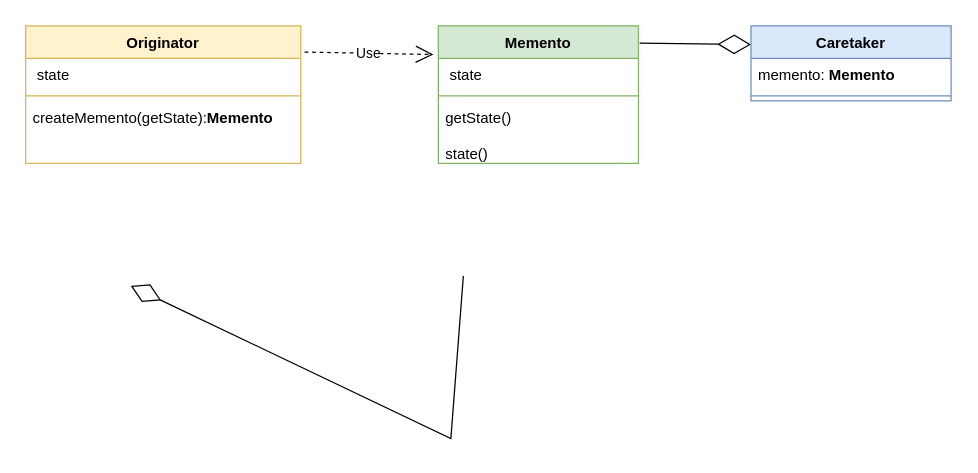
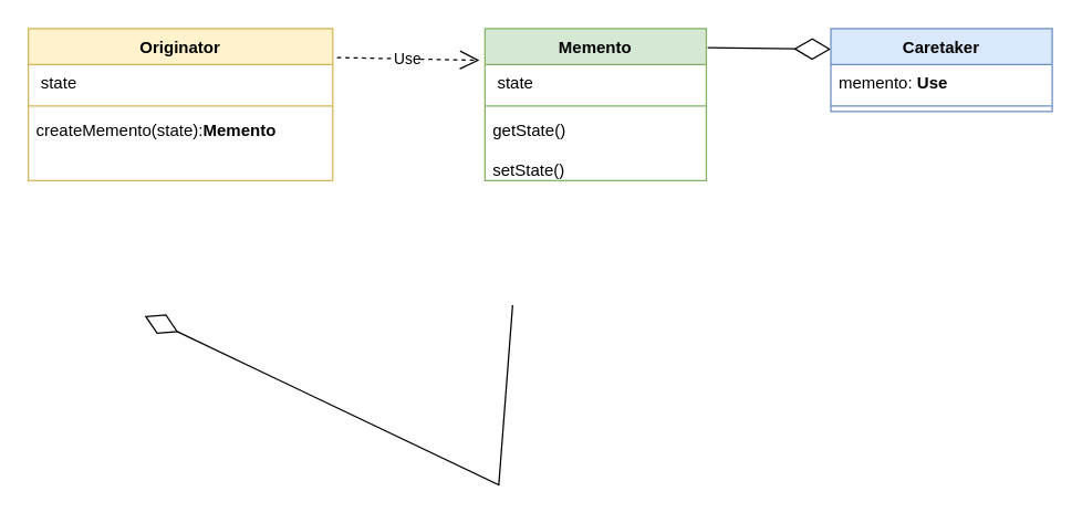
  <mxCell id="0" />
  <mxCell id="1" parent="0" />
  <mxCell id="2" value="" style="endArrow=diamondThin;endFill=0;endSize=24;html=1;rounded=0;entryX=0;entryY=0.25;entryDx=0;entryDy=0;exitX=1.006;exitY=0.127;exitDx=0;exitDy=0;exitPerimeter=0;" parent="1" source="4" edge="1"><mxGeometry width="160" relative="1" as="geometry"><mxPoint x="480" y="380" as="sourcePoint" /><mxPoint x="600" y="35" as="targetPoint" /></mxGeometry></mxCell>
  <mxCell id="3" value="" style="endArrow=diamondThin;endFill=0;endSize=24;html=1;rounded=0;entryX=0.463;entryY=0.923;entryDx=0;entryDy=0;entryPerimeter=0;exitX=0.575;exitY=1.154;exitDx=0;exitDy=0;exitPerimeter=0;" parent="1" edge="1"><mxGeometry width="160" relative="1" as="geometry"><mxPoint x="370" y="220" as="sourcePoint" /><mxPoint x="104.08" y="227.998" as="targetPoint" /><Array as="points"><mxPoint x="360" y="350" /></Array></mxGeometry></mxCell>
  <mxCell id="4" value="Memento" style="swimlane;fontStyle=1;align=center;verticalAlign=top;childLayout=stackLayout;horizontal=1;startSize=26;horizontalStack=0;resizeParent=1;resizeParentMax=0;resizeLast=0;collapsible=1;marginBottom=0;whiteSpace=wrap;html=1;fillColor=#d5e8d4;strokeColor=#82b366;" vertex="1" parent="1"><mxGeometry x="350" y="20" width="160" height="110" as="geometry" /></mxCell>
  <mxCell id="5" value="&amp;nbsp;state" style="text;strokeColor=none;fillColor=none;align=left;verticalAlign=top;spacingLeft=4;spacingRight=4;overflow=hidden;rotatable=0;points=[[0,0.5],[1,0.5]];portConstraint=eastwest;whiteSpace=wrap;html=1;" vertex="1" parent="4"><mxGeometry y="26" width="160" height="26" as="geometry" /></mxCell>
  <mxCell id="6" value="" style="line;strokeWidth=1;fillColor=none;align=left;verticalAlign=middle;spacingTop=-1;spacingLeft=3;spacingRight=3;rotatable=0;labelPosition=right;points=[];portConstraint=eastwest;strokeColor=inherit;" vertex="1" parent="4"><mxGeometry y="52" width="160" height="8" as="geometry" /></mxCell>
- <mxCell id="7" value="getState()&lt;div&gt;&lt;br&gt;&lt;div&gt;state()&lt;/div&gt;&lt;/div&gt;" style="text;strokeColor=none;fillColor=none;align=left;verticalAlign=top;spacingLeft=4;spacingRight=4;overflow=hidden;rotatable=0;points=[[0,0.5],[1,0.5]];portConstraint=eastwest;whiteSpace=wrap;html=1;" vertex="1" parent="4"><mxGeometry y="60" width="160" height="50" as="geometry" /></mxCell>
+ <mxCell id="7" value="getState()&lt;div&gt;&lt;br&gt;&lt;div&gt;setState()&lt;/div&gt;&lt;/div&gt;" style="text;strokeColor=none;fillColor=none;align=left;verticalAlign=top;spacingLeft=4;spacingRight=4;overflow=hidden;rotatable=0;points=[[0,0.5],[1,0.5]];portConstraint=eastwest;whiteSpace=wrap;html=1;" vertex="1" parent="4"><mxGeometry y="60" width="160" height="50" as="geometry" /></mxCell>
  <mxCell id="8" value="Originator" style="swimlane;fontStyle=1;align=center;verticalAlign=top;childLayout=stackLayout;horizontal=1;startSize=26;horizontalStack=0;resizeParent=1;resizeParentMax=0;resizeLast=0;collapsible=1;marginBottom=0;whiteSpace=wrap;html=1;fillColor=#fff2cc;strokeColor=#d6b656;" vertex="1" parent="1"><mxGeometry x="20" y="20" width="220" height="110" as="geometry" /></mxCell>
  <mxCell id="9" value="&amp;nbsp;state" style="text;strokeColor=none;fillColor=none;align=left;verticalAlign=top;spacingLeft=4;spacingRight=4;overflow=hidden;rotatable=0;points=[[0,0.5],[1,0.5]];portConstraint=eastwest;whiteSpace=wrap;html=1;" vertex="1" parent="8"><mxGeometry y="26" width="220" height="26" as="geometry" /></mxCell>
  <mxCell id="10" value="" style="line;strokeWidth=1;fillColor=none;align=left;verticalAlign=middle;spacingTop=-1;spacingLeft=3;spacingRight=3;rotatable=0;labelPosition=right;points=[];portConstraint=eastwest;strokeColor=inherit;" vertex="1" parent="8"><mxGeometry y="52" width="220" height="8" as="geometry" /></mxCell>
- <mxCell id="11" value="createMemento(getState):&lt;span style=&quot;font-weight: 700; text-align: center;&quot;&gt;Memento&lt;/span&gt;" style="text;strokeColor=none;fillColor=none;align=left;verticalAlign=top;spacingLeft=4;spacingRight=4;overflow=hidden;rotatable=0;points=[[0,0.5],[1,0.5]];portConstraint=eastwest;whiteSpace=wrap;html=1;" vertex="1" parent="8"><mxGeometry y="60" width="220" height="50" as="geometry" /></mxCell>
+ <mxCell id="11" value="createMemento(state):&lt;span style=&quot;font-weight: 700; text-align: center;&quot;&gt;Memento&lt;/span&gt;" style="text;strokeColor=none;fillColor=none;align=left;verticalAlign=top;spacingLeft=4;spacingRight=4;overflow=hidden;rotatable=0;points=[[0,0.5],[1,0.5]];portConstraint=eastwest;whiteSpace=wrap;html=1;" vertex="1" parent="8"><mxGeometry y="60" width="220" height="50" as="geometry" /></mxCell>
  <mxCell id="12" value="Use" style="endArrow=open;endSize=12;dashed=1;html=1;rounded=0;entryX=-0.025;entryY=-0.115;entryDx=0;entryDy=0;entryPerimeter=0;exitX=1.014;exitY=0.191;exitDx=0;exitDy=0;exitPerimeter=0;" edge="1" parent="1" source="8" target="5"><mxGeometry width="160" relative="1" as="geometry"><mxPoint x="250" y="430" as="sourcePoint" /><mxPoint x="410" y="430" as="targetPoint" /></mxGeometry></mxCell>
  <mxCell id="13" value="Caretaker" style="swimlane;fontStyle=1;align=center;verticalAlign=top;childLayout=stackLayout;horizontal=1;startSize=26;horizontalStack=0;resizeParent=1;resizeParentMax=0;resizeLast=0;collapsible=1;marginBottom=0;whiteSpace=wrap;html=1;fillColor=#dae8fc;strokeColor=#6c8ebf;" vertex="1" parent="1"><mxGeometry x="600" y="20" width="160" height="60" as="geometry" /></mxCell>
- <mxCell id="14" value="memento:&amp;nbsp;&lt;span style=&quot;font-weight: 700; text-align: center;&quot;&gt;Memento&lt;/span&gt;" style="text;strokeColor=none;fillColor=none;align=left;verticalAlign=top;spacingLeft=4;spacingRight=4;overflow=hidden;rotatable=0;points=[[0,0.5],[1,0.5]];portConstraint=eastwest;whiteSpace=wrap;html=1;" vertex="1" parent="13"><mxGeometry y="26" width="160" height="26" as="geometry" /></mxCell>
+ <mxCell id="14" value="memento:&amp;nbsp;&lt;span style=&quot;font-weight: 700; text-align: center;&quot;&gt;Use&lt;/span&gt;" style="text;strokeColor=none;fillColor=none;align=left;verticalAlign=top;spacingLeft=4;spacingRight=4;overflow=hidden;rotatable=0;points=[[0,0.5],[1,0.5]];portConstraint=eastwest;whiteSpace=wrap;html=1;" vertex="1" parent="13"><mxGeometry y="26" width="160" height="26" as="geometry" /></mxCell>
  <mxCell id="15" value="" style="line;strokeWidth=1;fillColor=none;align=left;verticalAlign=middle;spacingTop=-1;spacingLeft=3;spacingRight=3;rotatable=0;labelPosition=right;points=[];portConstraint=eastwest;strokeColor=inherit;" vertex="1" parent="13"><mxGeometry y="52" width="160" height="8" as="geometry" /></mxCell>
